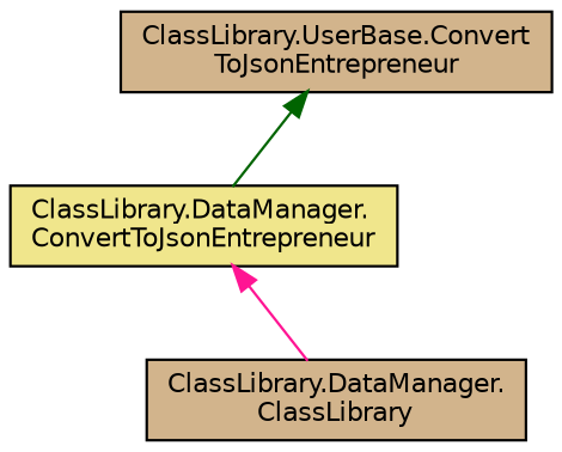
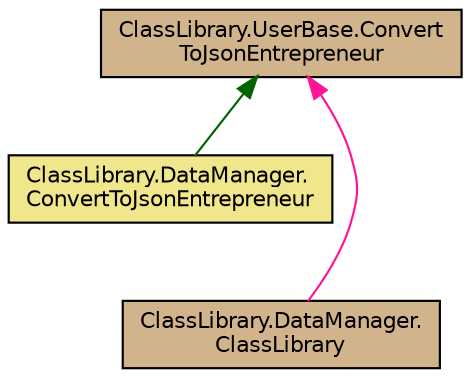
  digraph {
    rankdir=TB
    node [color=black fillcolor=tan fontname=Helvetica fontsize=10 shape=record style=filled]
    edge [dir=back fontname=Helvetica fontsize=10 labelfontname=Helvetica labelfontsize=10 style=solid]
    n1 [fontcolor=black height=0.2 label="ClassLibrary.UserBase.Convert\lToJsonEntrepreneur" width=0.4]
    n2 [fillcolor=khaki height=0.2 label="ClassLibrary.DataManager.\lConvertToJsonEntrepreneur" width=0.4]
    n3 [height=0.2 label="ClassLibrary.DataManager.\lClassLibrary" width=0.4]
    n1 -> n2 [color=darkgreen]
-   n2 -> n3 [color=deeppink]
+   n1 -> n3 [color=deeppink]
  }
